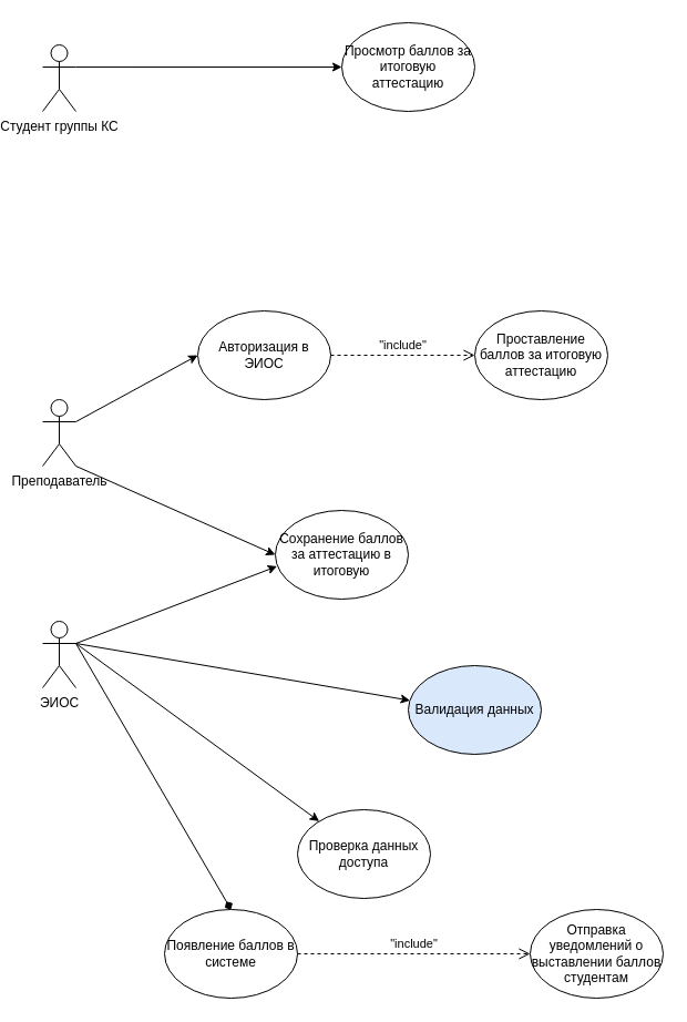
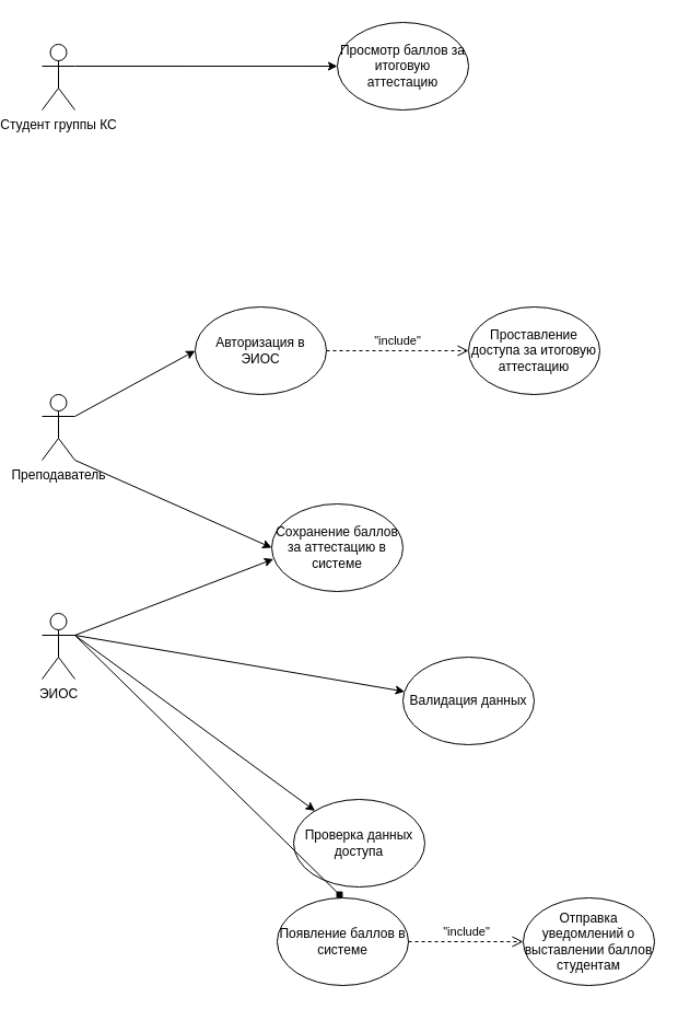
  <mxCell id="0" />
  <mxCell id="1" parent="0" />
  <mxCell id="2" value="Студент группы КС" style="shape=umlActor;verticalLabelPosition=bottom;verticalAlign=top;html=1;outlineConnect=0;" vertex="1" parent="1"><mxGeometry x="20" y="40" width="30" height="60" as="geometry" /></mxCell>
  <mxCell id="3" value="Преподаватель" style="shape=umlActor;verticalLabelPosition=bottom;verticalAlign=top;html=1;outlineConnect=0;" vertex="1" parent="1"><mxGeometry x="20" y="360" width="30" height="60" as="geometry" /></mxCell>
  <mxCell id="4" value="ЭИОС" style="shape=umlActor;verticalLabelPosition=bottom;verticalAlign=top;html=1;outlineConnect=0;" vertex="1" parent="1"><mxGeometry x="20" y="560" width="30" height="60" as="geometry" /></mxCell>
  <mxCell id="5" value="Просмотр баллов за итоговую аттестацию" style="ellipse;whiteSpace=wrap;html=1;" vertex="1" parent="1"><mxGeometry x="290" y="20" width="120" height="80" as="geometry" /></mxCell>
  <mxCell id="6" value="" style="endArrow=classic;html=1;rounded=0;exitX=1;exitY=0.333;exitDx=0;exitDy=0;exitPerimeter=0;entryX=0;entryY=0.5;entryDx=0;entryDy=0;" edge="1" parent="1" source="2" target="5"><mxGeometry width="50" height="50" relative="1" as="geometry"><mxPoint x="130" y="100" as="sourcePoint" /><mxPoint x="180" y="50" as="targetPoint" /></mxGeometry></mxCell>
  <mxCell id="7" value="Авторизация в ЭИОС" style="ellipse;whiteSpace=wrap;html=1;" vertex="1" parent="1"><mxGeometry x="160" y="280" width="120" height="80" as="geometry" /></mxCell>
  <mxCell id="8" value="" style="endArrow=classic;html=1;rounded=0;exitX=1;exitY=0.333;exitDx=0;exitDy=0;exitPerimeter=0;entryX=0;entryY=0.5;entryDx=0;entryDy=0;" edge="1" parent="1" source="3" target="7"><mxGeometry width="50" height="50" relative="1" as="geometry"><mxPoint x="80" y="340" as="sourcePoint" /><mxPoint x="130" y="290" as="targetPoint" /></mxGeometry></mxCell>
  <mxCell id="9" value="&quot;include&quot;" style="html=1;verticalAlign=bottom;endArrow=open;dashed=1;endSize=8;curved=0;rounded=0;exitX=1;exitY=0.5;exitDx=0;exitDy=0;" edge="1" parent="1" source="7"><mxGeometry relative="1" as="geometry"><mxPoint x="380" y="330" as="sourcePoint" /><mxPoint x="410" y="320" as="targetPoint" /></mxGeometry></mxCell>
- <mxCell id="10" value="Проставление баллов за итоговую аттестацию" style="ellipse;whiteSpace=wrap;html=1;" vertex="1" parent="1"><mxGeometry x="410" y="280" width="120" height="80" as="geometry" /></mxCell>
- <mxCell id="11" value="Сохранение баллов за аттестацию в итоговую" style="ellipse;whiteSpace=wrap;html=1;" vertex="1" parent="1"><mxGeometry x="230" y="460" width="120" height="80" as="geometry" /></mxCell>
+ <mxCell id="10" value="Проставление доступа за итоговую аттестацию" style="ellipse;whiteSpace=wrap;html=1;" vertex="1" parent="1"><mxGeometry x="410" y="280" width="120" height="80" as="geometry" /></mxCell>
+ <mxCell id="11" value="Сохранение баллов за аттестацию в системе" style="ellipse;whiteSpace=wrap;html=1;" vertex="1" parent="1"><mxGeometry x="230" y="460" width="120" height="80" as="geometry" /></mxCell>
  <mxCell id="12" value="" style="endArrow=classic;html=1;rounded=0;exitX=1;exitY=1;exitDx=0;exitDy=0;exitPerimeter=0;entryX=0;entryY=0.5;entryDx=0;entryDy=0;" edge="1" parent="1" source="3" target="11"><mxGeometry width="50" height="50" relative="1" as="geometry"><mxPoint x="570" y="400" as="sourcePoint" /><mxPoint x="620" y="350" as="targetPoint" /></mxGeometry></mxCell>
- <mxCell id="13" value="Валидация данных" style="ellipse;whiteSpace=wrap;html=1;fillColor=#dae8fc;" vertex="1" parent="1"><mxGeometry x="350" y="600" width="120" height="80" as="geometry" /></mxCell>
+ <mxCell id="13" value="Валидация данных" style="ellipse;whiteSpace=wrap;html=1;" vertex="1" parent="1"><mxGeometry x="350" y="600" width="120" height="80" as="geometry" /></mxCell>
  <mxCell id="14" value="" style="endArrow=classic;html=1;rounded=0;entryX=0.013;entryY=0.63;entryDx=0;entryDy=0;entryPerimeter=0;" edge="1" parent="1" target="11"><mxGeometry width="50" height="50" relative="1" as="geometry"><mxPoint x="50" y="580" as="sourcePoint" /><mxPoint x="100" y="530" as="targetPoint" /></mxGeometry></mxCell>
  <mxCell id="15" value="" style="endArrow=classic;html=1;rounded=0;entryX=0.013;entryY=0.393;entryDx=0;entryDy=0;entryPerimeter=0;" edge="1" parent="1" target="13"><mxGeometry width="50" height="50" relative="1" as="geometry"><mxPoint x="50" y="580" as="sourcePoint" /><mxPoint x="150" y="570" as="targetPoint" /></mxGeometry></mxCell>
  <mxCell id="16" value="Проверка данных доступа" style="ellipse;whiteSpace=wrap;html=1;" vertex="1" parent="1"><mxGeometry x="250" y="730" width="120" height="80" as="geometry" /></mxCell>
  <mxCell id="17" value="" style="endArrow=classic;html=1;rounded=0;exitX=1;exitY=0.333;exitDx=0;exitDy=0;exitPerimeter=0;" edge="1" parent="1" source="4" target="16"><mxGeometry width="50" height="50" relative="1" as="geometry"><mxPoint x="100" y="680" as="sourcePoint" /><mxPoint x="150" y="630" as="targetPoint" /></mxGeometry></mxCell>
- <mxCell id="18" value="Появление баллов в системе" style="ellipse;whiteSpace=wrap;html=1;" vertex="1" parent="1"><mxGeometry x="130" y="820" width="120" height="80" as="geometry" /></mxCell>
+ <mxCell id="18" value="Появление баллов в системе" style="ellipse;whiteSpace=wrap;html=1;" vertex="1" parent="1"><mxGeometry x="235" y="820" width="120" height="80" as="geometry" /></mxCell>
  <mxCell id="19" value="" style="endArrow=diamond;html=1;rounded=0;exitX=1;exitY=0.333;exitDx=0;exitDy=0;exitPerimeter=0;entryX=0.5;entryY=0;entryDx=0;entryDy=0;" edge="1" parent="1" source="4" target="18"><mxGeometry width="50" height="50" relative="1" as="geometry"><mxPoint x="50" y="720" as="sourcePoint" /><mxPoint x="100" y="670" as="targetPoint" /></mxGeometry></mxCell>
  <mxCell id="20" value="&quot;include&quot;" style="html=1;verticalAlign=bottom;endArrow=open;dashed=1;endSize=8;curved=0;rounded=0;" edge="1" parent="1" source="18"><mxGeometry relative="1" as="geometry"><mxPoint x="340" y="930" as="sourcePoint" /><mxPoint x="460" y="860" as="targetPoint" /></mxGeometry></mxCell>
  <mxCell id="21" value="Отправка уведомлений о выставлении баллов студентам" style="ellipse;whiteSpace=wrap;html=1;" vertex="1" parent="1"><mxGeometry x="460" y="820" width="120" height="80" as="geometry" /></mxCell>
